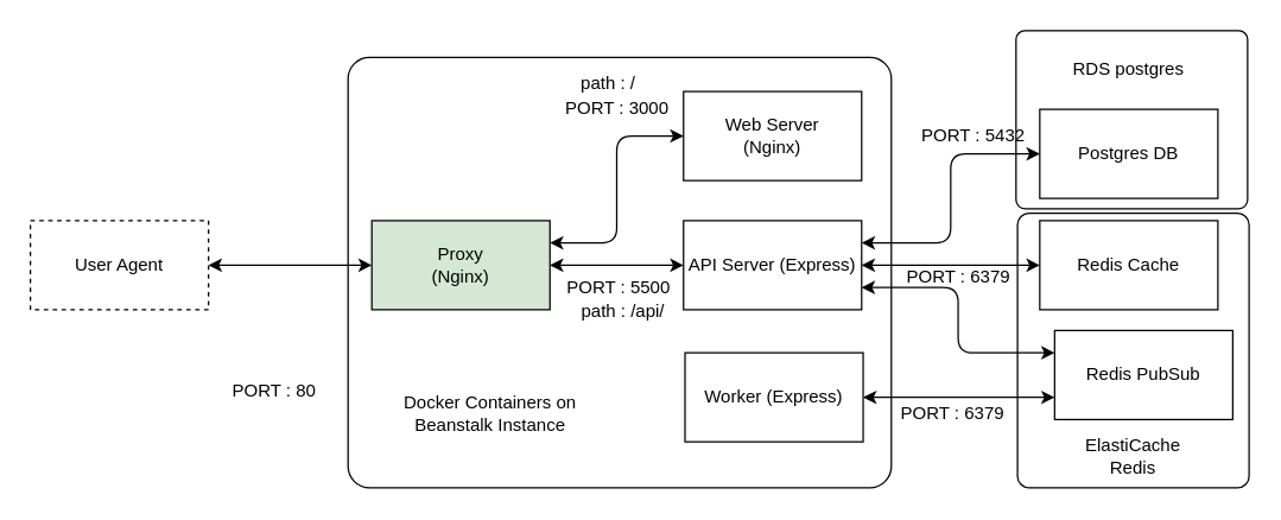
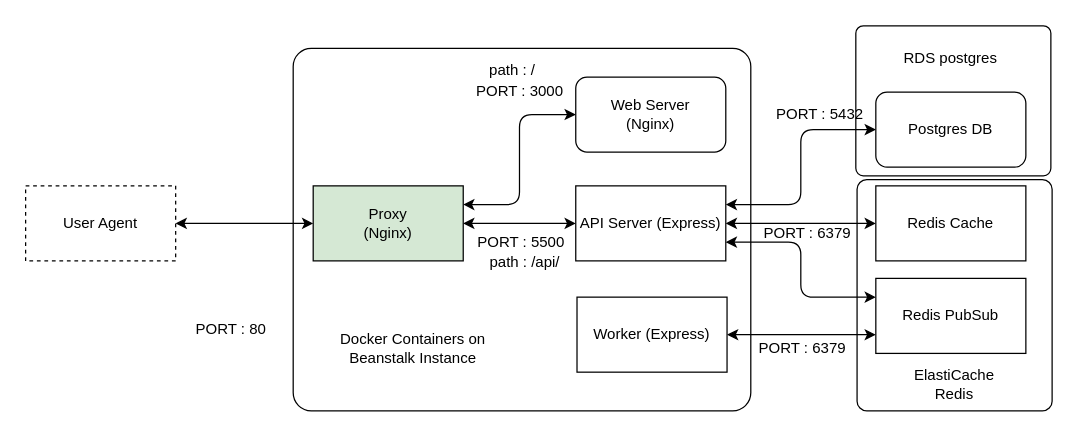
  <mxCell id="0" />
  <mxCell id="1" parent="0" />
  <mxCell id="2" value="" style="rounded=1;whiteSpace=wrap;html=1;arcSize=5;" vertex="1" parent="1"><mxGeometry x="685" y="143" width="156" height="185" as="geometry" /></mxCell>
  <mxCell id="3" value="" style="rounded=1;whiteSpace=wrap;html=1;arcSize=5;" vertex="1" parent="1"><mxGeometry x="684" y="20" width="156" height="120" as="geometry" /></mxCell>
  <mxCell id="4" value="" style="rounded=1;whiteSpace=wrap;html=1;arcSize=5;" vertex="1" parent="1"><mxGeometry x="234" y="38" width="366" height="290" as="geometry" /></mxCell>
  <mxCell id="5" style="edgeStyle=orthogonalEdgeStyle;rounded=0;orthogonalLoop=1;jettySize=auto;html=1;exitX=1;exitY=0.5;exitDx=0;exitDy=0;entryX=0;entryY=0.5;entryDx=0;entryDy=0;startArrow=classic;startFill=1;" parent="1" source="6" target="9" edge="1"><mxGeometry relative="1" as="geometry" /></mxCell>
  <mxCell id="6" value="User Agent" style="rounded=0;whiteSpace=wrap;html=1;dashed=1;" parent="1" vertex="1"><mxGeometry x="20" y="148" width="120" height="60" as="geometry" /></mxCell>
  <mxCell id="7" style="edgeStyle=orthogonalEdgeStyle;rounded=0;orthogonalLoop=1;jettySize=auto;html=1;exitX=1;exitY=0.5;exitDx=0;exitDy=0;entryX=0;entryY=0.5;entryDx=0;entryDy=0;startArrow=classic;startFill=1;" parent="1" source="9" target="14" edge="1"><mxGeometry relative="1" as="geometry" /></mxCell>
  <mxCell id="8" style="edgeStyle=elbowEdgeStyle;html=1;exitX=1;exitY=0.25;exitDx=0;exitDy=0;entryX=0;entryY=0.5;entryDx=0;entryDy=0;startArrow=classic;startFill=1;rounded=1;" parent="1" source="9" target="10" edge="1"><mxGeometry relative="1" as="geometry" /></mxCell>
  <mxCell id="9" value="Proxy&lt;br&gt;(Nginx)" style="rounded=0;whiteSpace=wrap;html=1;fillColor=#d5e8d4;" parent="1" vertex="1"><mxGeometry x="250" y="148" width="120" height="60" as="geometry" /></mxCell>
- <mxCell id="10" value="Web Server&lt;br&gt;(Nginx)" style="rounded=0;whiteSpace=wrap;html=1;" parent="1" vertex="1"><mxGeometry x="460" y="61" width="120" height="60" as="geometry" /></mxCell>
+ <mxCell id="10" value="Web Server&lt;br&gt;(Nginx)" style="whiteSpace=wrap;html=1;rounded=1;" parent="1" vertex="1"><mxGeometry x="460" y="61" width="120" height="60" as="geometry" /></mxCell>
  <mxCell id="11" style="edgeStyle=orthogonalEdgeStyle;rounded=1;orthogonalLoop=1;jettySize=auto;html=1;exitX=1;exitY=0.75;exitDx=0;exitDy=0;startArrow=classic;startFill=1;entryX=0;entryY=0.25;entryDx=0;entryDy=0;" parent="1" source="14" target="16" edge="1"><mxGeometry relative="1" as="geometry" /></mxCell>
  <mxCell id="12" style="edgeStyle=orthogonalEdgeStyle;rounded=1;orthogonalLoop=1;jettySize=auto;html=1;exitX=1;exitY=0.25;exitDx=0;exitDy=0;entryX=0;entryY=0.5;entryDx=0;entryDy=0;startArrow=classic;startFill=1;" parent="1" source="14" target="17" edge="1"><mxGeometry relative="1" as="geometry" /></mxCell>
  <mxCell id="13" style="edgeStyle=orthogonalEdgeStyle;rounded=1;orthogonalLoop=1;jettySize=auto;html=1;exitX=1;exitY=0.5;exitDx=0;exitDy=0;entryX=0;entryY=0.5;entryDx=0;entryDy=0;startArrow=classic;startFill=1;" parent="1" source="14" target="18" edge="1"><mxGeometry relative="1" as="geometry" /></mxCell>
  <mxCell id="14" value="API Server (Express)" style="rounded=0;whiteSpace=wrap;html=1;" parent="1" vertex="1"><mxGeometry x="460" y="148" width="120" height="60" as="geometry" /></mxCell>
  <mxCell id="15" style="edgeStyle=orthogonalEdgeStyle;rounded=1;orthogonalLoop=1;jettySize=auto;html=1;exitX=0;exitY=0.75;exitDx=0;exitDy=0;startArrow=classic;startFill=1;" parent="1" source="16" target="19" edge="1"><mxGeometry relative="1" as="geometry" /></mxCell>
- <mxCell id="16" value="Redis PubSub" style="rounded=0;whiteSpace=wrap;html=1;" parent="1" vertex="1"><mxGeometry x="710" y="222" width="120" height="60" as="geometry" /></mxCell>
- <mxCell id="17" value="Postgres DB" style="rounded=0;whiteSpace=wrap;html=1;" parent="1" vertex="1"><mxGeometry x="700" y="73" width="120" height="60" as="geometry" /></mxCell>
+ <mxCell id="16" value="Redis PubSub" style="rounded=0;whiteSpace=wrap;html=1;" parent="1" vertex="1"><mxGeometry x="700" y="222" width="120" height="60" as="geometry" /></mxCell>
+ <mxCell id="17" value="Postgres DB" style="whiteSpace=wrap;html=1;rounded=1;" parent="1" vertex="1"><mxGeometry x="700" y="73" width="120" height="60" as="geometry" /></mxCell>
  <mxCell id="18" value="Redis Cache" style="rounded=0;whiteSpace=wrap;html=1;" parent="1" vertex="1"><mxGeometry x="700" y="148" width="120" height="60" as="geometry" /></mxCell>
  <mxCell id="19" value="Worker (Express)" style="rounded=0;whiteSpace=wrap;html=1;" parent="1" vertex="1"><mxGeometry x="461" y="237" width="120" height="60" as="geometry" /></mxCell>
  <mxCell id="20" value="PORT : 3000" style="text;html=1;align=center;verticalAlign=middle;resizable=0;points=[];autosize=1;strokeColor=none;fillColor=none;" parent="1" vertex="1"><mxGeometry x="370" y="63" width="90" height="20" as="geometry" /></mxCell>
  <mxCell id="21" value="PORT : 5500" style="text;html=1;align=center;verticalAlign=middle;resizable=0;points=[];autosize=1;strokeColor=none;fillColor=none;" parent="1" vertex="1"><mxGeometry x="371" y="183" width="90" height="20" as="geometry" /></mxCell>
  <mxCell id="22" value="PORT : 5432&lt;span style=&quot;color: rgba(0 , 0 , 0 , 0) ; font-family: monospace ; font-size: 0px&quot;&gt;%3CmxGraphModel%3E%3Croot%3E%3CmxCell%20id%3D%220%22%2F%3E%3CmxCell%20id%3D%221%22%20parent%3D%220%22%2F%3E%3CmxCell%20id%3D%222%22%20value%3D%22PORT%20%3A%203000%22%20style%3D%22text%3Bhtml%3D1%3Balign%3Dcenter%3BverticalAlign%3Dmiddle%3Bresizable%3D0%3Bpoints%3D%5B%5D%3Bautosize%3D1%3BstrokeColor%3Dnone%3BfillColor%3Dnone%3B%22%20vertex%3D%221%22%20parent%3D%221%22%3E%3CmxGeometry%20x%3D%22481%22%20y%3D%22194%22%20width%3D%2290%22%20height%3D%2220%22%20as%3D%22geometry%22%2F%3E%3C%2FmxCell%3E%3C%2Froot%3E%3C%2FmxGraphModel%3E&lt;/span&gt;" style="text;html=1;align=center;verticalAlign=middle;resizable=0;points=[];autosize=1;strokeColor=none;fillColor=none;" parent="1" vertex="1"><mxGeometry x="610" y="81" width="90" height="20" as="geometry" /></mxCell>
  <mxCell id="23" value="PORT : 6379" style="text;html=1;align=center;verticalAlign=middle;resizable=0;points=[];autosize=1;strokeColor=none;fillColor=none;" parent="1" vertex="1"><mxGeometry x="600" y="176" width="90" height="20" as="geometry" /></mxCell>
  <mxCell id="24" value="PORT : 6379" style="text;html=1;align=center;verticalAlign=middle;resizable=0;points=[];autosize=1;strokeColor=none;fillColor=none;" parent="1" vertex="1"><mxGeometry x="596" y="268" width="90" height="20" as="geometry" /></mxCell>
  <mxCell id="25" value="PORT : 80" style="text;html=1;align=center;verticalAlign=middle;resizable=0;points=[];autosize=1;strokeColor=none;fillColor=none;" parent="1" vertex="1"><mxGeometry x="149" y="253" width="70" height="20" as="geometry" /></mxCell>
  <mxCell id="26" value="path : /" style="text;html=1;align=center;verticalAlign=middle;resizable=0;points=[];autosize=1;strokeColor=none;fillColor=none;" parent="1" vertex="1"><mxGeometry x="384" y="46" width="50" height="20" as="geometry" /></mxCell>
  <mxCell id="27" value="path : /api/" style="text;html=1;align=center;verticalAlign=middle;resizable=0;points=[];autosize=1;strokeColor=none;fillColor=none;" parent="1" vertex="1"><mxGeometry x="384" y="199" width="70" height="20" as="geometry" /></mxCell>
  <mxCell id="28" value="Docker Containers on Beanstalk Instance" style="text;html=1;strokeColor=none;fillColor=none;align=center;verticalAlign=middle;whiteSpace=wrap;rounded=0;" vertex="1" parent="1"><mxGeometry x="250" y="263" width="160" height="30" as="geometry" /></mxCell>
  <mxCell id="29" value="RDS postgres" style="text;html=1;strokeColor=none;fillColor=none;align=center;verticalAlign=middle;whiteSpace=wrap;rounded=0;" vertex="1" parent="1"><mxGeometry x="716" y="31" width="88" height="30" as="geometry" /></mxCell>
  <mxCell id="30" value="ElastiCache&lt;br&gt;Redis" style="text;html=1;strokeColor=none;fillColor=none;align=center;verticalAlign=middle;whiteSpace=wrap;rounded=0;" vertex="1" parent="1"><mxGeometry x="719" y="292" width="88" height="30" as="geometry" /></mxCell>
